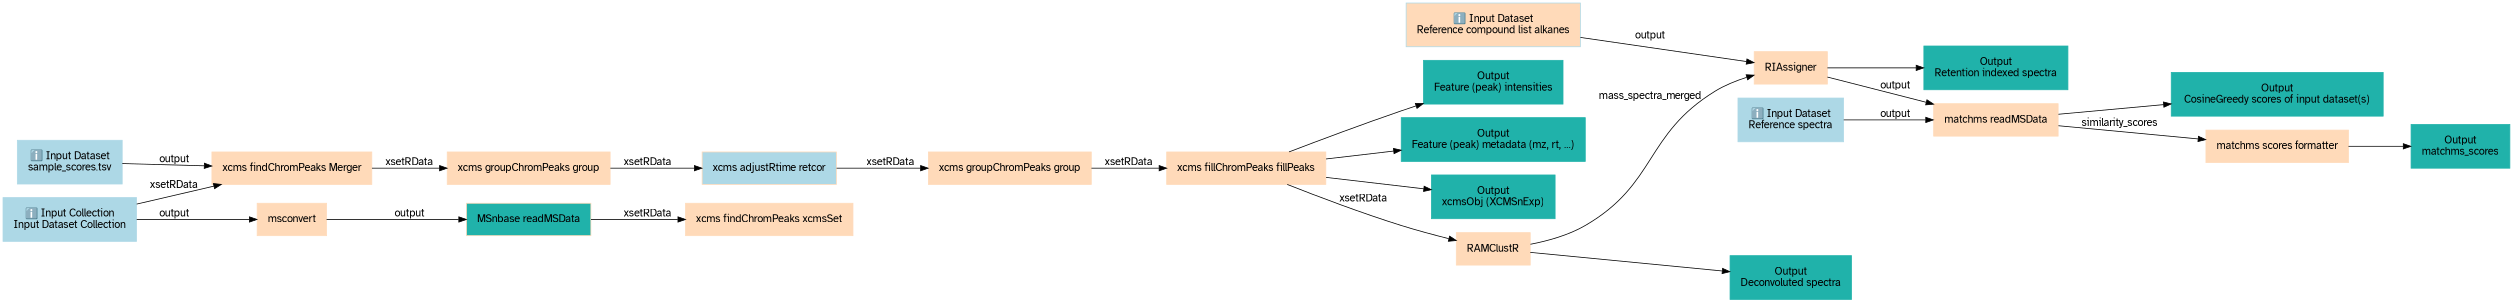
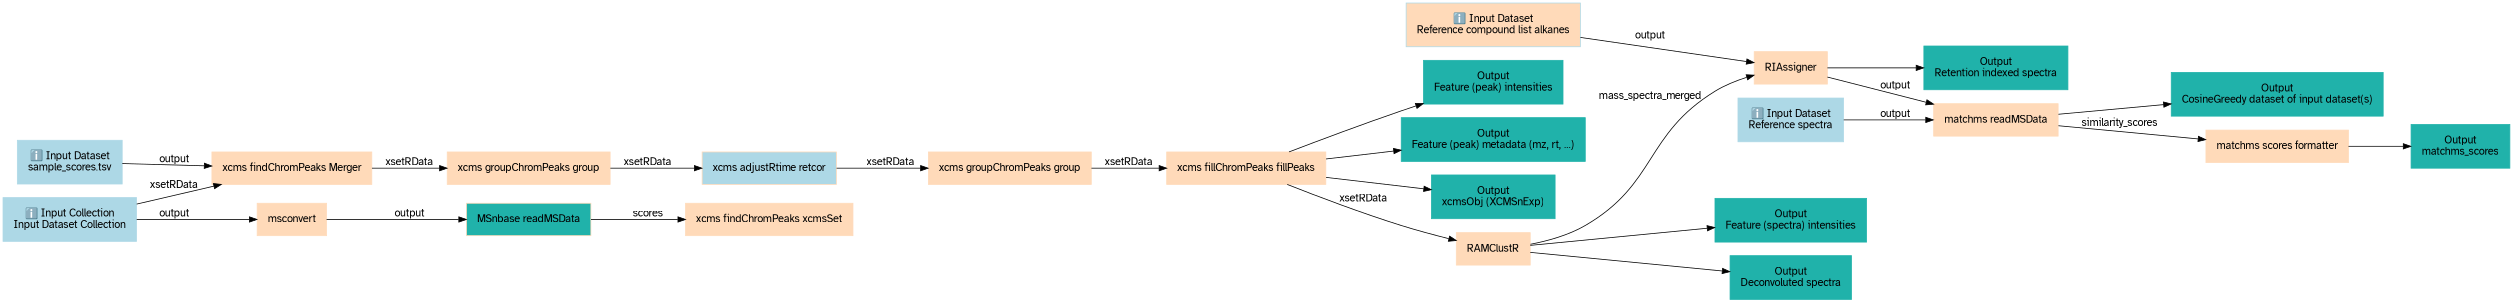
  digraph {
    rankdir=LR
    node [color=peachpuff fontname="Atkinson Hyperlegible" margin="0.2,0.2" shape=box style=filled]
    edge [fontname="Atkinson Hyperlegible"]
    n1 [color=lightblue fillcolor=peachpuff label="ℹ️ Input Dataset\nReference compound list alkanes"]
    n2 [label=RIAssigner]
    n3 [label="matchms readMSData"]
    n4 [color=lightseagreen label="Output\nRetention indexed spectra"]
    n5 [color=lightblue label="ℹ️ Input Dataset\nReference spectra"]
-   n6 [color=lightseagreen label="Output\nCosineGreedy scores of input dataset(s)"]
+   n6 [color=lightseagreen label="Output\nCosineGreedy dataset of input dataset(s)"]
    n7 [label="matchms scores formatter"]
    n8 [color=lightblue label="ℹ️ Input Dataset\nsample_scores.tsv"]
    n9 [label="xcms findChromPeaks Merger"]
    n10 [label="xcms groupChromPeaks group"]
    n11 [color=lightblue label="ℹ️ Input Collection\nInput Dataset Collection"]
    n12 [label=msconvert]
    n13 [fillcolor=lightseagreen label="MSnbase readMSData"]
    n14 [label="xcms findChromPeaks xcmsSet"]
    n15 [fillcolor=lightblue label="xcms adjustRtime retcor"]
    n16 [label="xcms groupChromPeaks group"]
    n17 [label="xcms fillChromPeaks fillPeaks"]
    n18 [color=lightseagreen label="Output\nFeature (peak) intensities"]
    n19 [color=lightseagreen label="Output\nFeature (peak) metadata (mz, rt, ...)"]
    n20 [color=lightseagreen label="Output\nxcmsObj (XCMSnExp)"]
    n21 [label=RAMClustR]
    n22 [color=lightseagreen label="Output\nDeconvoluted spectra"]
+   n23 [color=lightseagreen label="Output\nFeature (spectra) intensities"]
    n24 [color=lightseagreen label="Output\nmatchms_scores"]
    n1 -> n2 [label=output]
    n2 -> n3 [label=output]
    n2 -> n4
    n3 -> n6
    n3 -> n7 [label=similarity_scores]
    n5 -> n3 [label=output]
    n7 -> n24
    n8 -> n9 [label=output]
    n9 -> n10 [label=xsetRData]
    n10 -> n15 [label=xsetRData]
    n11 -> n9 [label=xsetRData]
    n11 -> n12 [label=output]
    n12 -> n13 [label=output]
-   n13 -> n14 [label=xsetRData]
+   n13 -> n14 [label=scores]
    n15 -> n16 [label=xsetRData]
    n16 -> n17 [label=xsetRData]
    n17 -> n18
    n17 -> n19
    n17 -> n20
    n17 -> n21 [label=xsetRData]
    n21 -> n2 [label=mass_spectra_merged]
    n21 -> n22
+   n21 -> n23
  }
